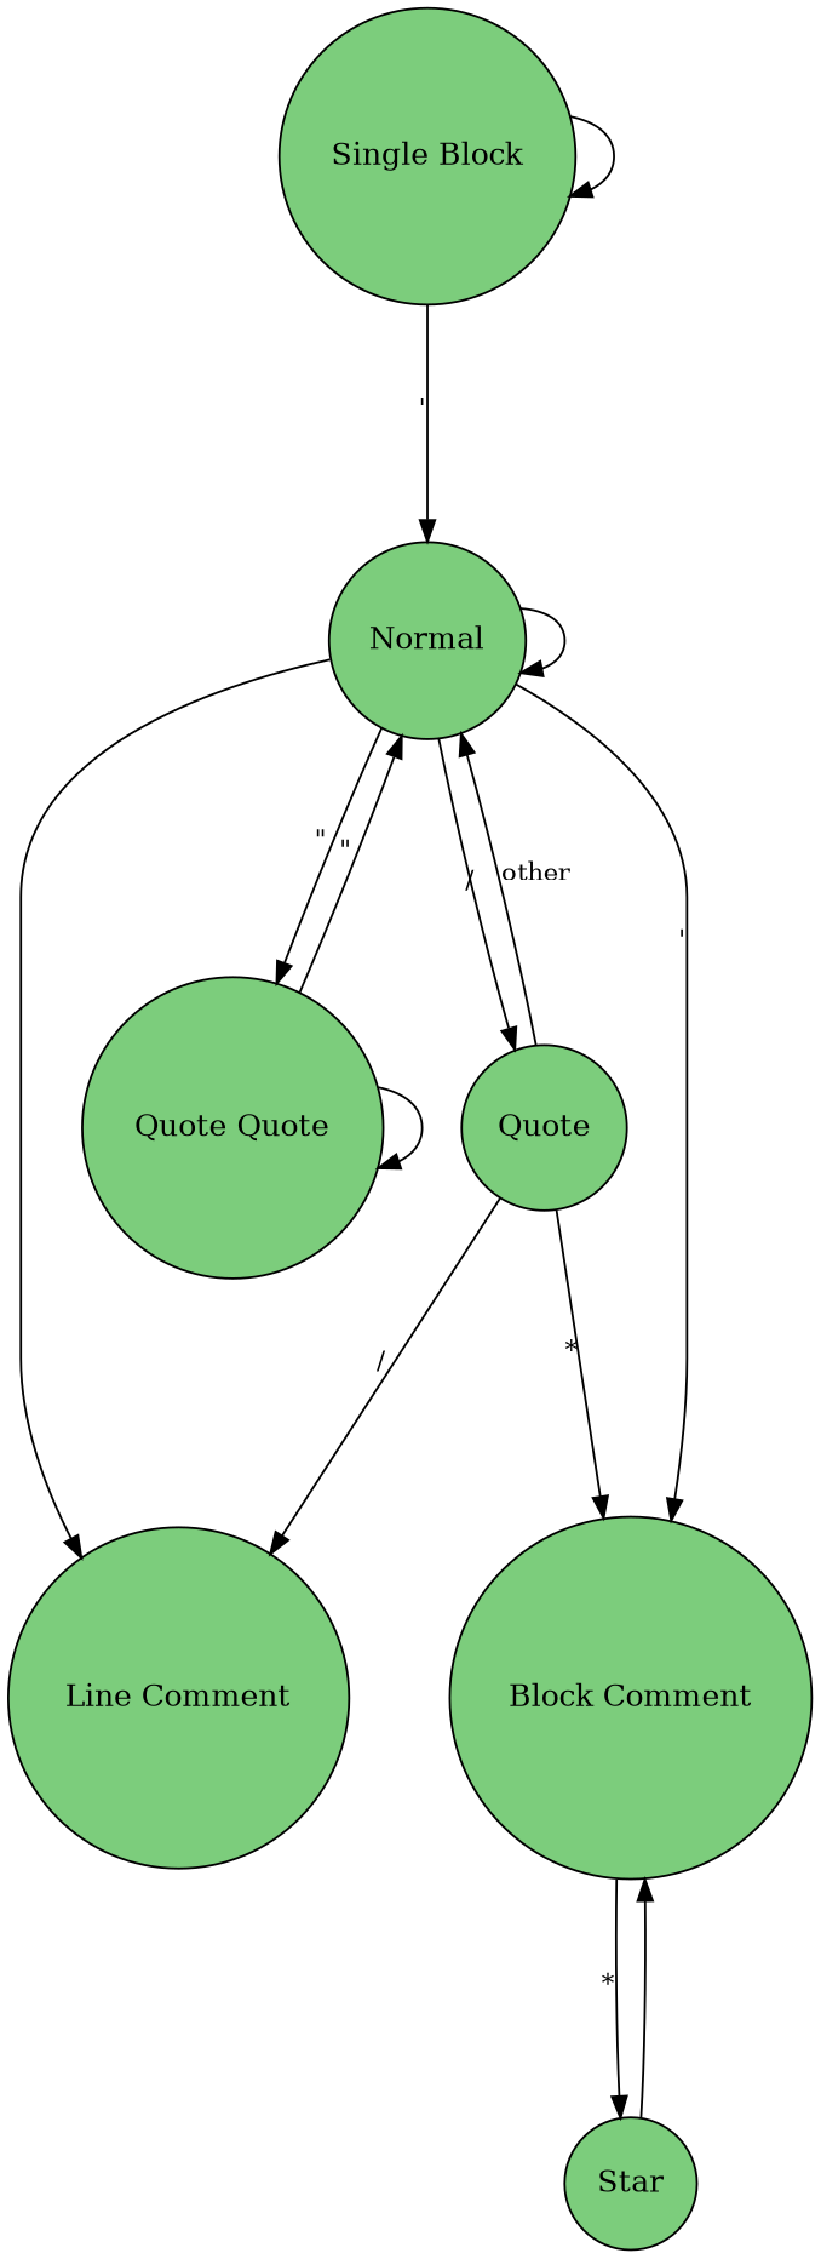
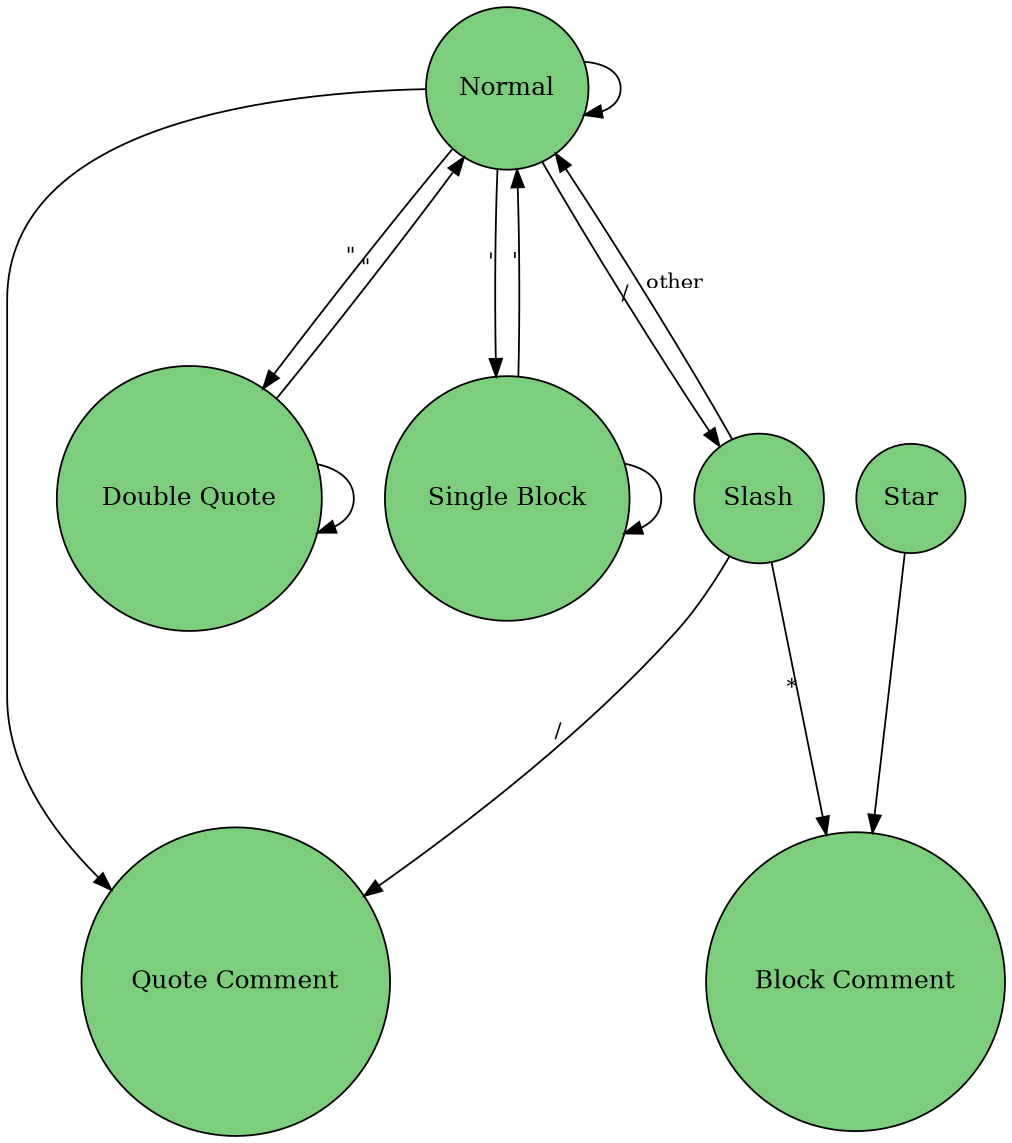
  digraph {
    node [fillcolor=palegreen3 shape=circle style=filled]
    edge [fontsize=12 minlen=3 penwidth=1]
    n1 [label=Normal]
-   n2 [label=Quote]
-   n3 [label="Quote Quote"]
+   n2 [label=Slash]
+   n3 [label="Double Quote"]
    n4 [label="Single Block"]
-   n5 [label="Line Comment"]
+   n5 [label="Quote Comment"]
    n6 [label="Block Comment"]
    n7 [label=Star]
    subgraph sub_1 {
      rank=same
      n1
    }
    n1 -> n1
    n1 -> n2 [xlabel="/"]
    n1 -> n3 [xlabel="\""]
-   n1 -> n6 [xlabel="'"]
+   n1 -> n4 [xlabel="'"]
    n1 -> n5 [xlabel="\n"]
    n2 -> n1 [xlabel=other]
    n2 -> n5 [xlabel="/"]
    n2 -> n6 [xlabel="*"]
    n3 -> n1 [xlabel="\""]
    n3 -> n3
    n4 -> n1 [xlabel="'"]
    n4 -> n4
-   n6 -> n7 [xlabel="*"]
    n7 -> n6
  }
